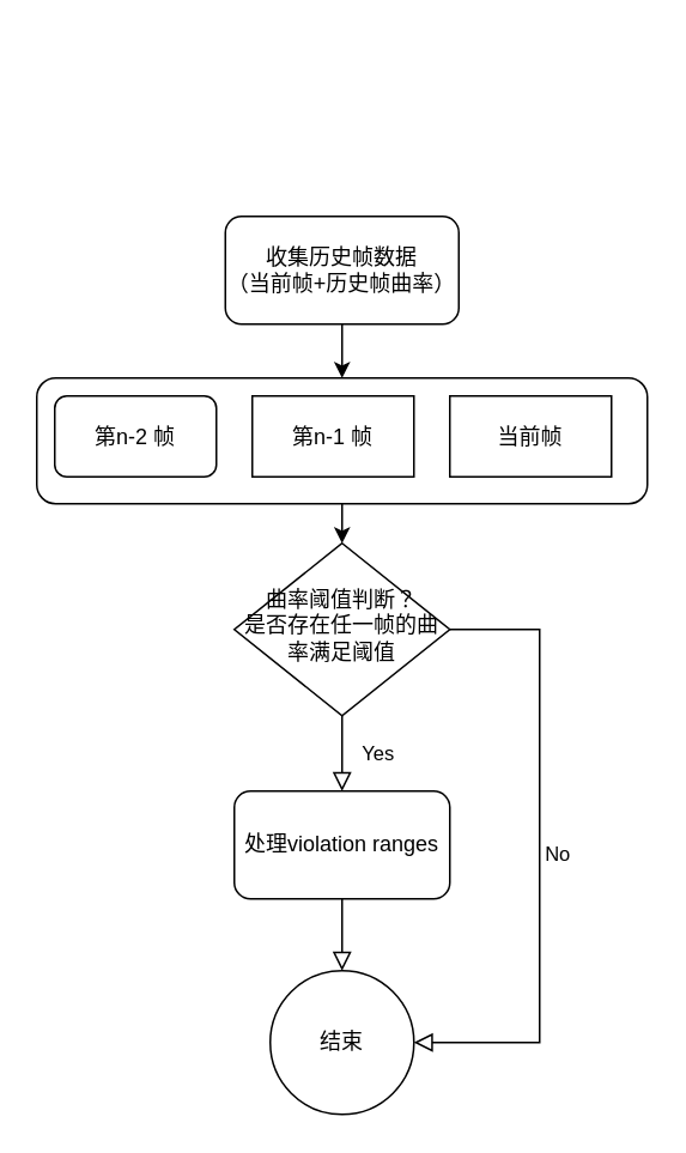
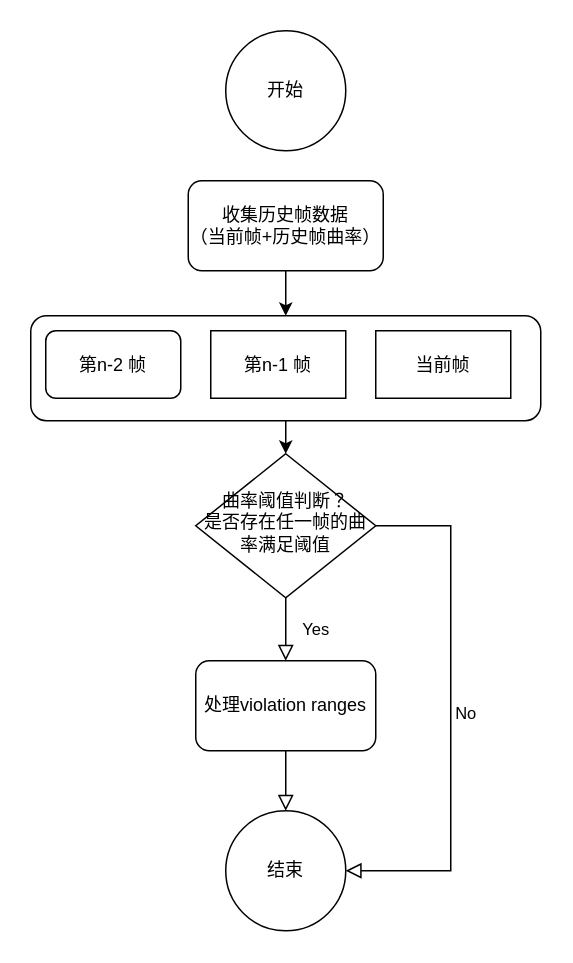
  <mxCell id="0" />
  <mxCell id="1" parent="0" />
  <mxCell id="2" value="Yes" style="rounded=0;html=1;jettySize=auto;orthogonalLoop=1;fontSize=11;endArrow=block;endFill=0;endSize=8;strokeWidth=1;shadow=0;labelBackgroundColor=none;edgeStyle=orthogonalEdgeStyle;entryX=0.5;entryY=0;entryDx=0;entryDy=0;" parent="1" source="4" target="15" edge="1"><mxGeometry y="20" relative="1" as="geometry"><mxPoint as="offset" /><mxPoint x="190" y="430" as="targetPoint" /></mxGeometry></mxCell>
  <mxCell id="3" value="No" style="edgeStyle=orthogonalEdgeStyle;rounded=0;html=1;jettySize=auto;orthogonalLoop=1;fontSize=11;endArrow=block;endFill=0;endSize=8;strokeWidth=1;shadow=0;labelBackgroundColor=none;entryX=1;entryY=0.5;entryDx=0;entryDy=0;" parent="1" source="4" target="14" edge="1"><mxGeometry y="10" relative="1" as="geometry"><mxPoint as="offset" /><mxPoint x="340" y="350" as="targetPoint" /><Array as="points"><mxPoint x="300" y="350" /><mxPoint x="300" y="580" /></Array></mxGeometry></mxCell>
  <mxCell id="4" value="曲率阈值判断？&lt;br&gt;是否存在任一帧的曲率满足阈值" style="rhombus;whiteSpace=wrap;html=1;shadow=0;fontFamily=Helvetica;fontSize=12;align=center;strokeWidth=1;spacing=6;spacingTop=-4;" parent="1" vertex="1"><mxGeometry x="130" y="302" width="120" height="96" as="geometry" /></mxCell>
  <mxCell id="5" value="" style="rounded=0;html=1;jettySize=auto;orthogonalLoop=1;fontSize=11;endArrow=block;endFill=0;endSize=8;strokeWidth=1;shadow=0;labelBackgroundColor=none;edgeStyle=orthogonalEdgeStyle;exitX=0.5;exitY=1;exitDx=0;exitDy=0;" parent="1" source="15" target="14" edge="1"><mxGeometry x="0.333" y="20" relative="1" as="geometry"><mxPoint as="offset" /><mxPoint x="190" y="510" as="sourcePoint" /><mxPoint x="190" y="570" as="targetPoint" /></mxGeometry></mxCell>
+ <mxCell id="6" value="开始" style="ellipse;whiteSpace=wrap;html=1;" vertex="1" parent="1"><mxGeometry x="150" y="20" width="80" height="80" as="geometry" /></mxCell>
  <mxCell id="7" style="edgeStyle=orthogonalEdgeStyle;rounded=0;orthogonalLoop=1;jettySize=auto;html=1;entryX=0.5;entryY=0;entryDx=0;entryDy=0;" edge="1" parent="1" source="8" target="10"><mxGeometry relative="1" as="geometry"><mxPoint x="190" y="180" as="targetPoint" /></mxGeometry></mxCell>
  <mxCell id="8" value="收集历史帧数据&lt;br&gt;（当前帧+历史帧曲率）" style="rounded=1;whiteSpace=wrap;html=1;" vertex="1" parent="1"><mxGeometry x="125" y="120" width="130" height="60" as="geometry" /></mxCell>
  <mxCell id="9" value="" style="group" vertex="1" connectable="0" parent="1"><mxGeometry x="30" y="220" width="330" height="70" as="geometry" /></mxCell>
  <mxCell id="10" value="" style="rounded=1;whiteSpace=wrap;html=1;" vertex="1" parent="9"><mxGeometry x="-10" y="-10" width="340" height="70" as="geometry" /></mxCell>
  <mxCell id="11" value="第n-2 帧" style="whiteSpace=wrap;html=1;movable=1;resizable=1;rotatable=1;deletable=1;editable=1;locked=0;connectable=1;rounded=1;" vertex="1" parent="9"><mxGeometry width="90" height="45" as="geometry" /></mxCell>
  <mxCell id="12" value="第n-1 帧" style="whiteSpace=wrap;html=1;movable=1;resizable=1;rotatable=1;deletable=1;editable=1;locked=0;connectable=1;" vertex="1" parent="9"><mxGeometry x="110" width="90" height="45" as="geometry" /></mxCell>
  <mxCell id="13" value="当前帧" style="whiteSpace=wrap;html=1;movable=1;resizable=1;rotatable=1;deletable=1;editable=1;locked=0;connectable=1;" vertex="1" parent="9"><mxGeometry x="220" width="90" height="45" as="geometry" /></mxCell>
  <mxCell id="14" value="结束" style="ellipse;whiteSpace=wrap;html=1;" vertex="1" parent="1"><mxGeometry x="150" y="540" width="80" height="80" as="geometry" /></mxCell>
  <mxCell id="15" value="处理violation ranges" style="rounded=1;whiteSpace=wrap;html=1;" vertex="1" parent="1"><mxGeometry x="130" y="440" width="120" height="60" as="geometry" /></mxCell>
  <mxCell id="16" style="edgeStyle=orthogonalEdgeStyle;rounded=0;orthogonalLoop=1;jettySize=auto;html=1;exitX=0.5;exitY=1;exitDx=0;exitDy=0;entryX=0.5;entryY=0;entryDx=0;entryDy=0;" edge="1" parent="1" source="10" target="4"><mxGeometry relative="1" as="geometry" /></mxCell>
